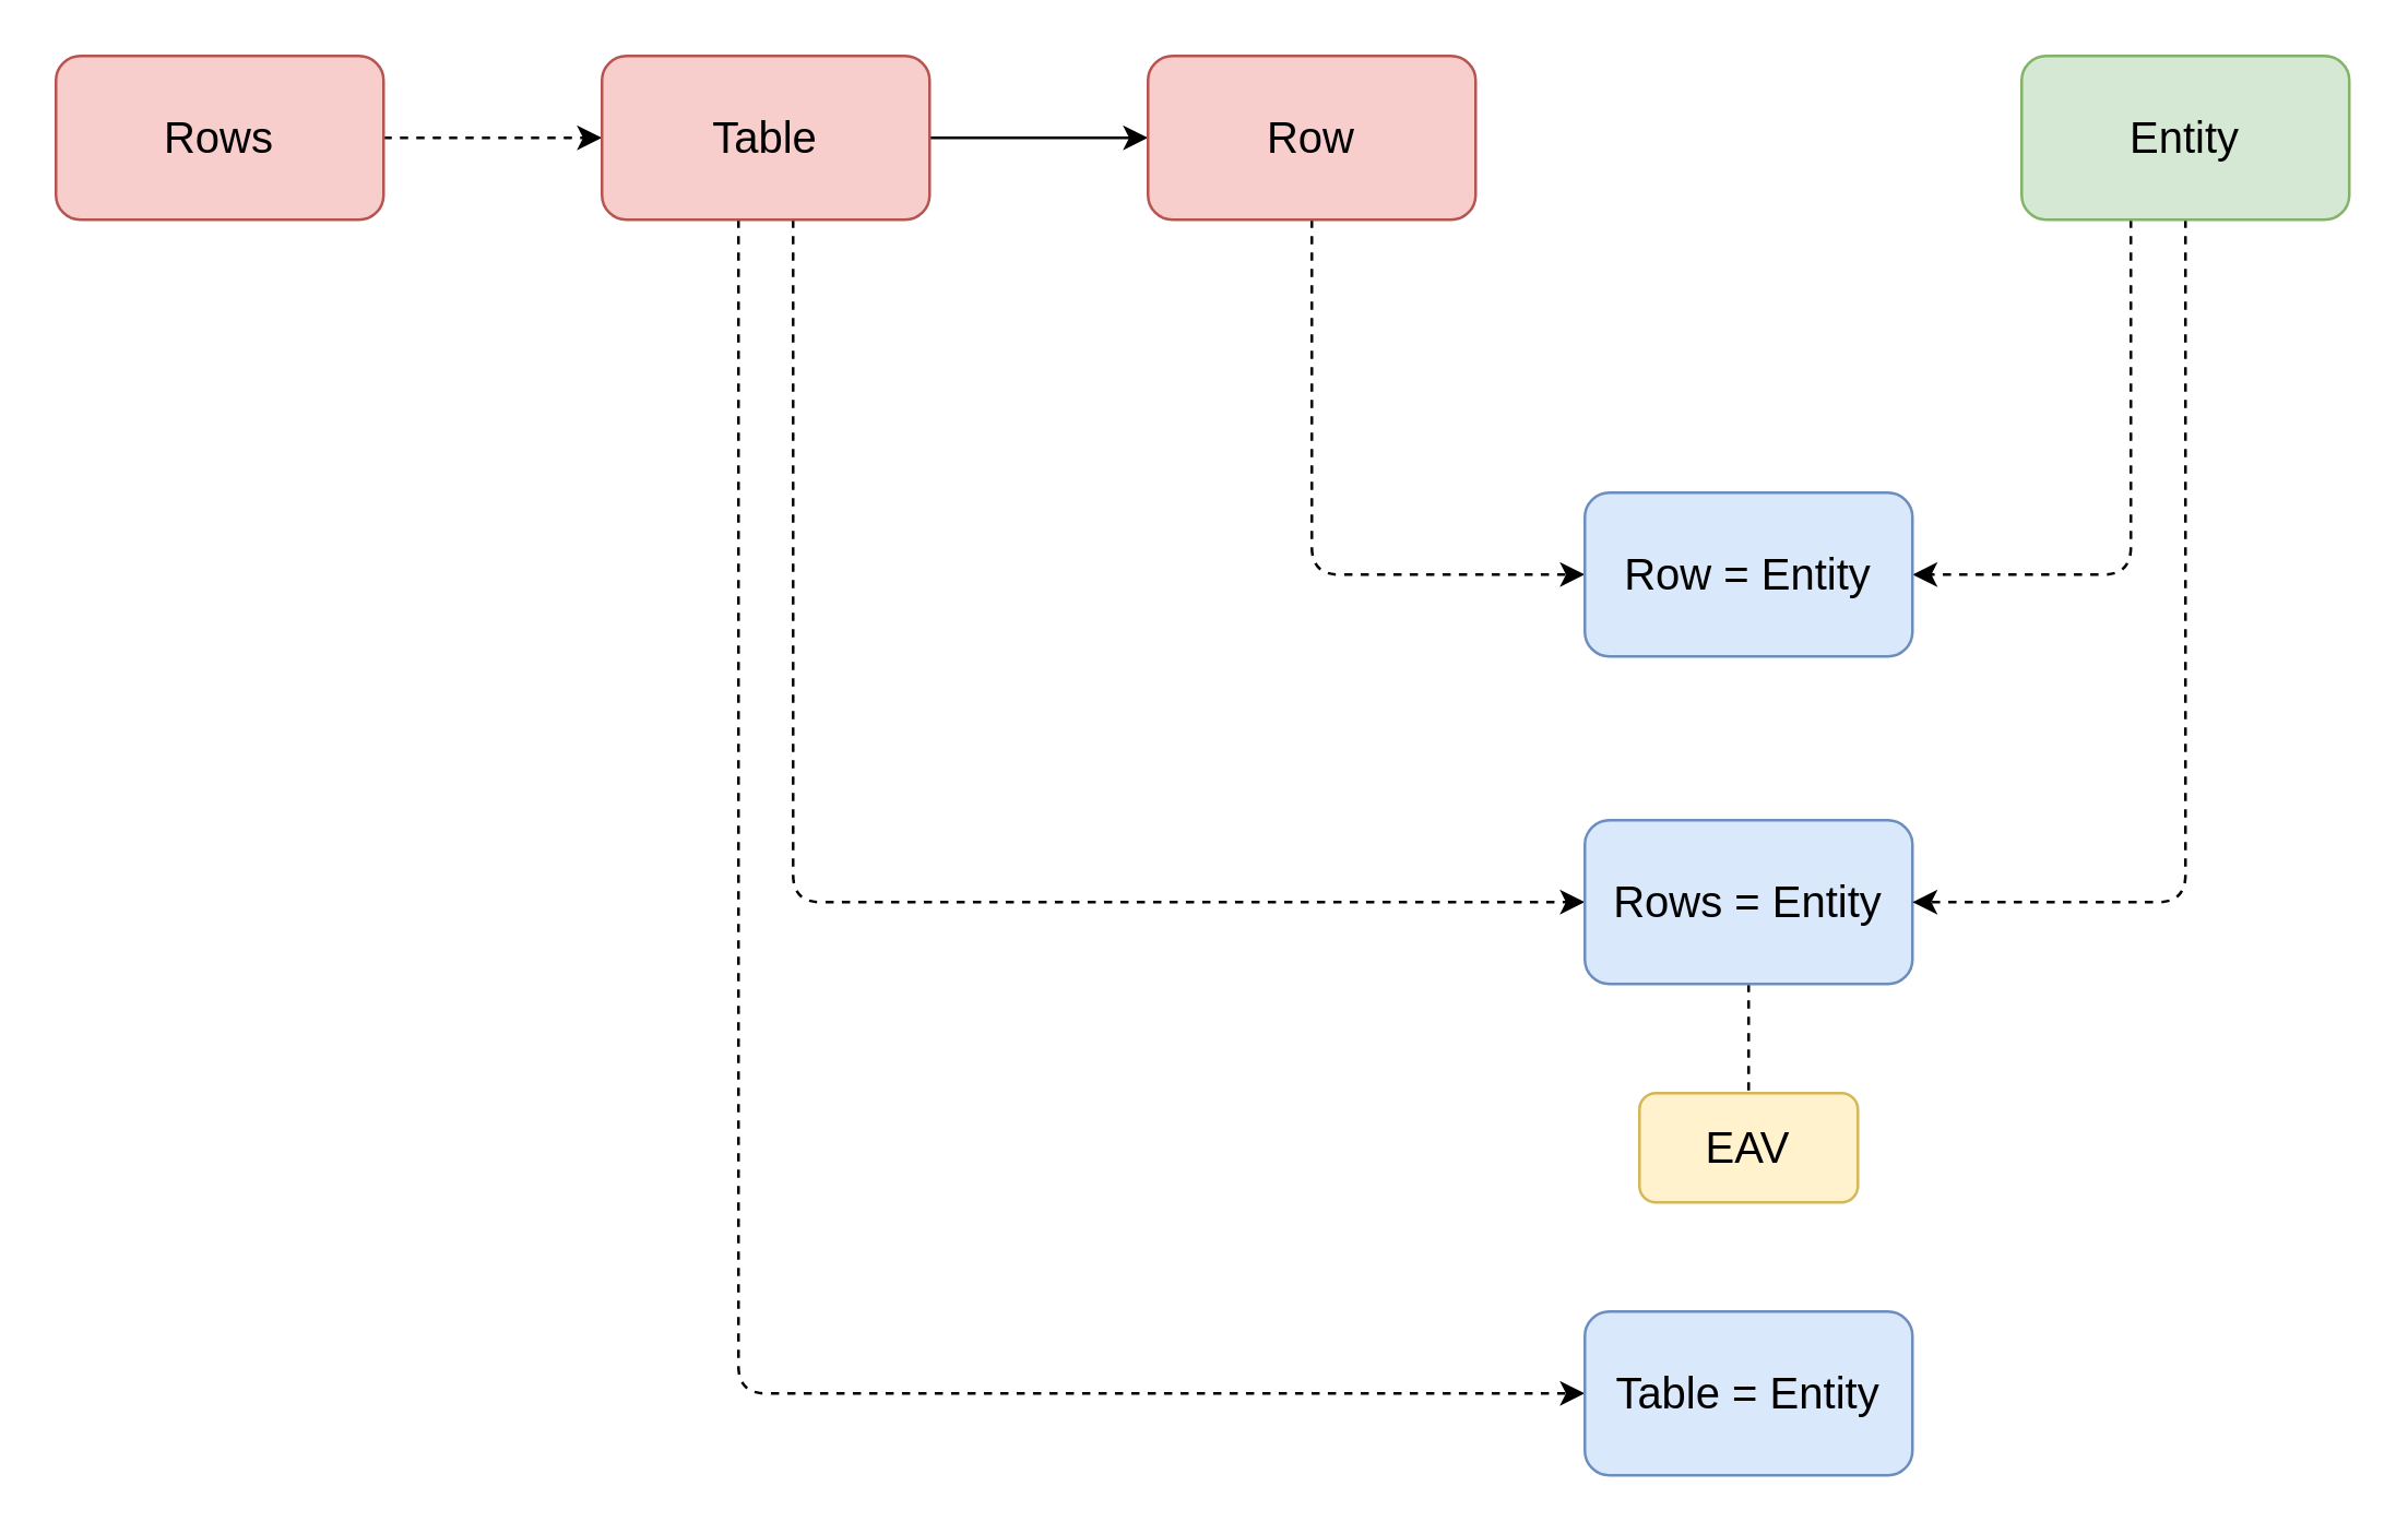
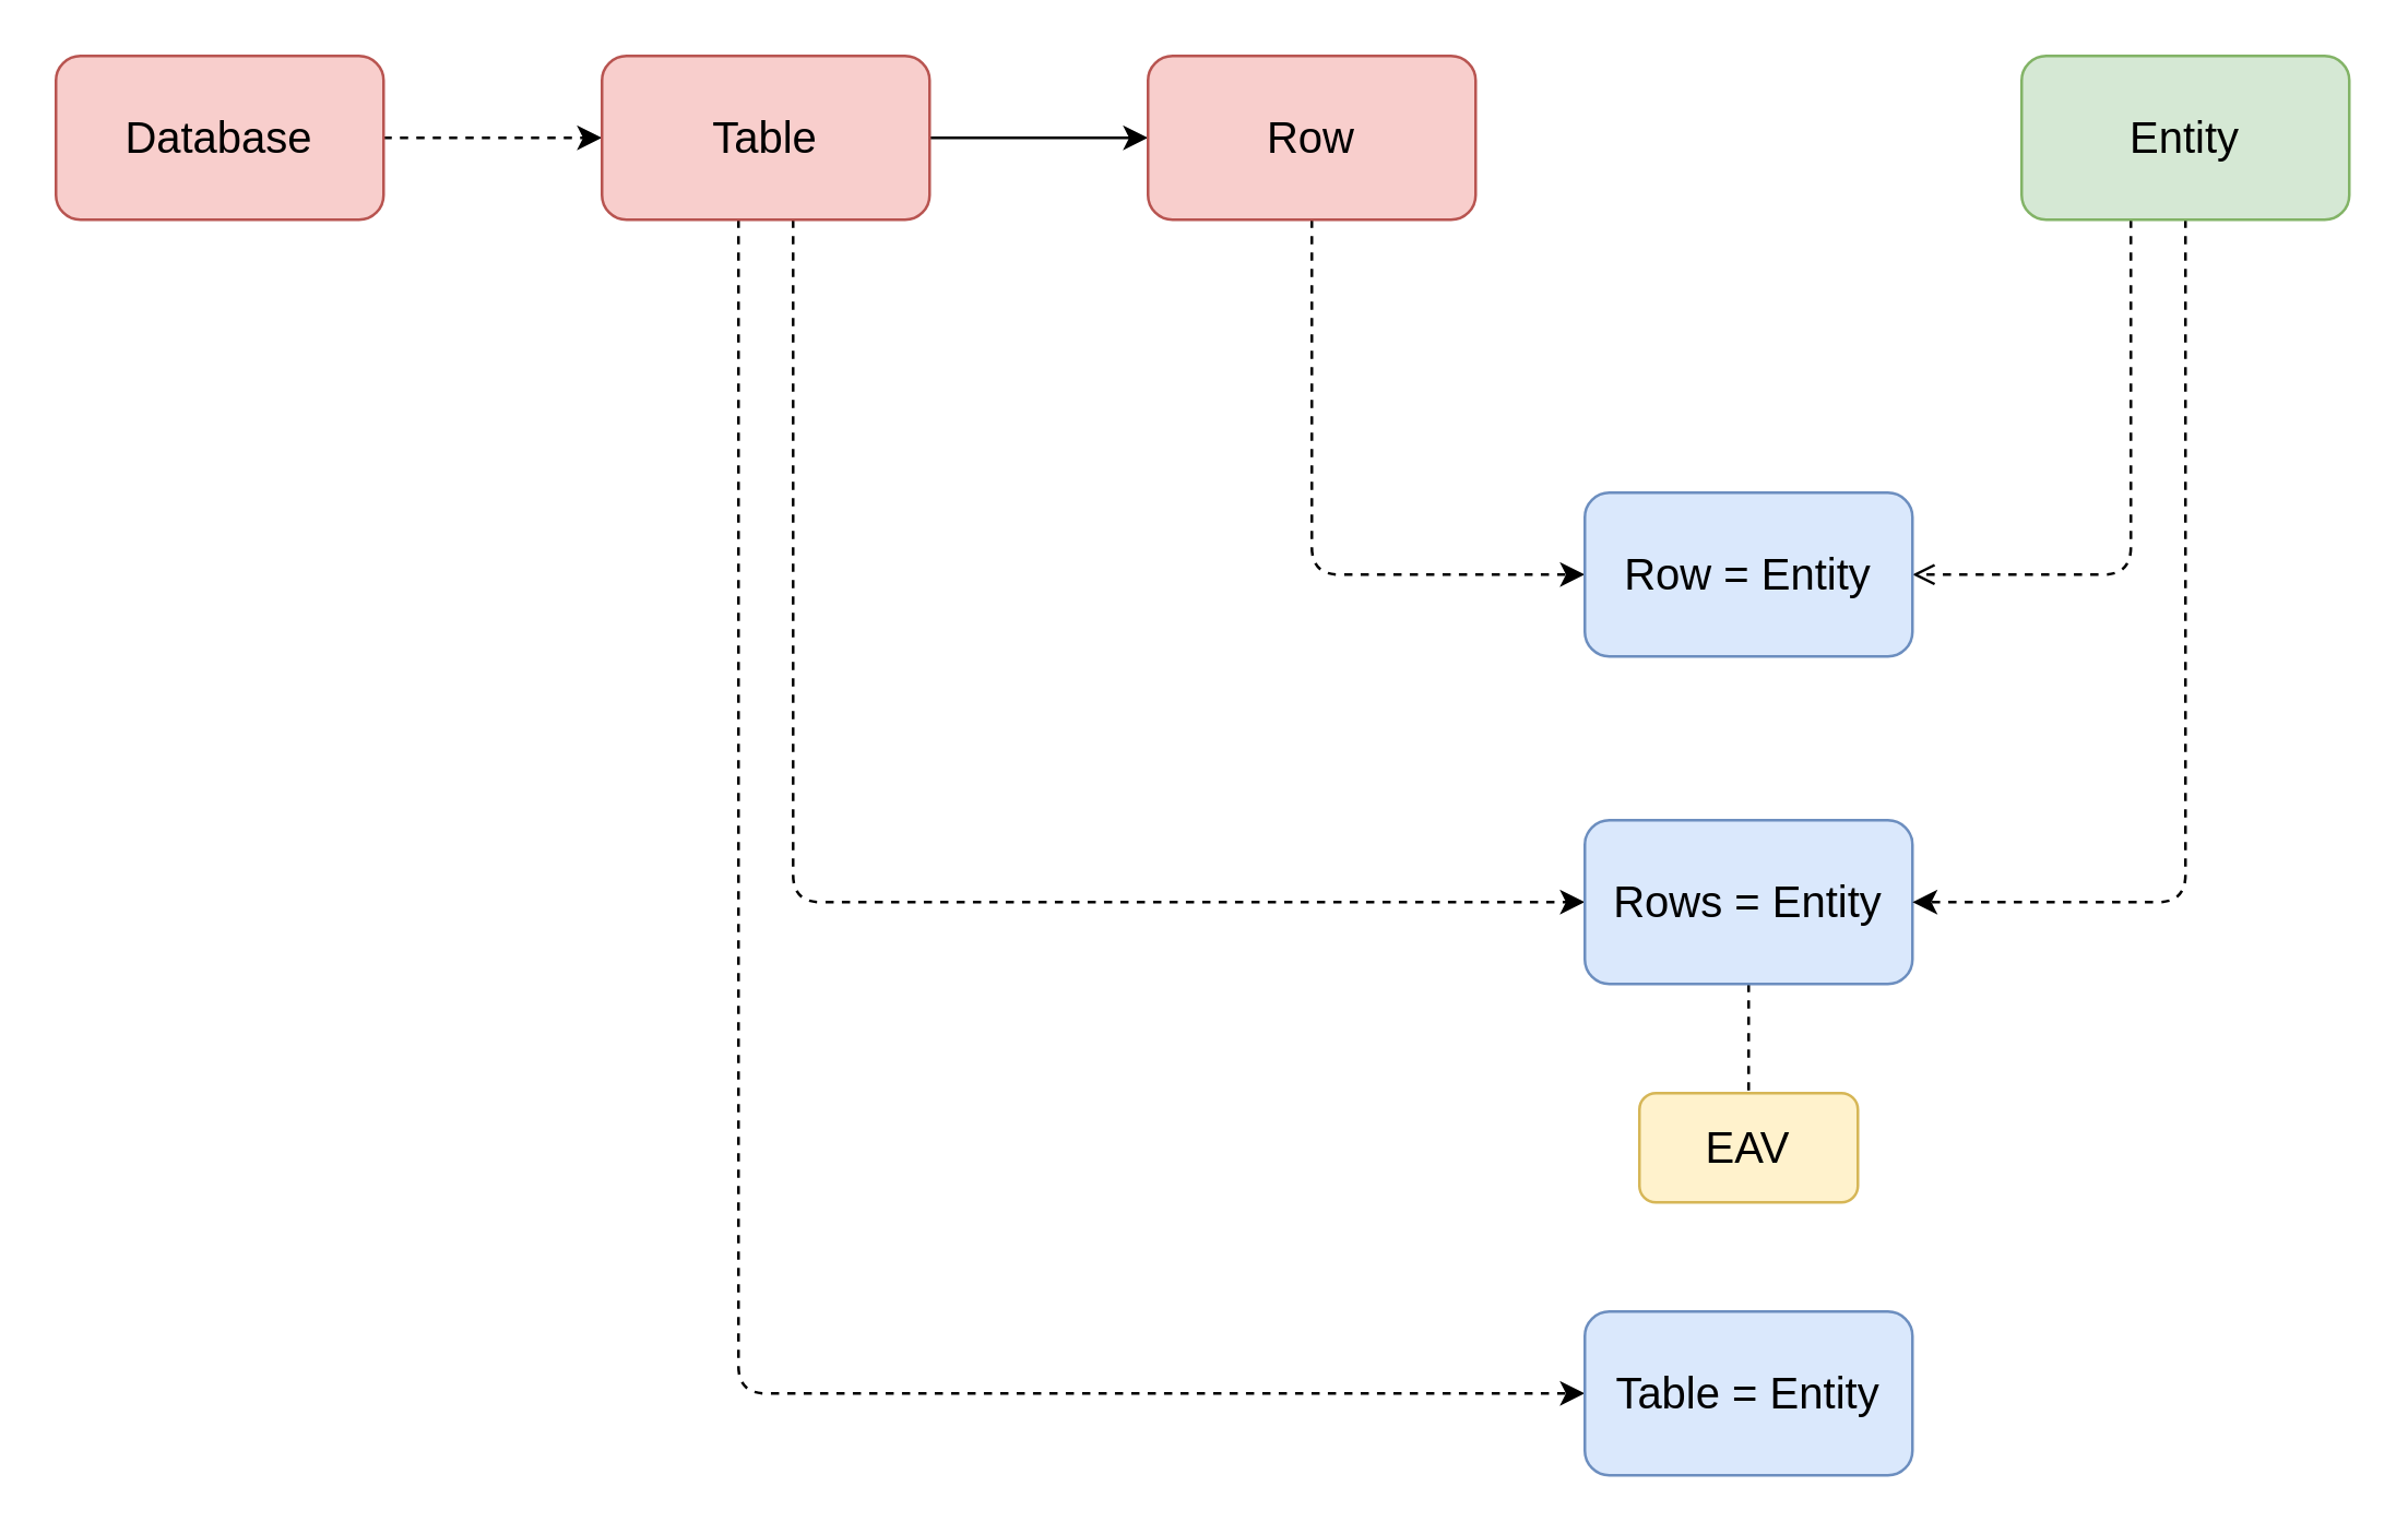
  <mxCell id="0" />
  <mxCell id="1" parent="0" />
  <mxCell id="2" style="edgeStyle=orthogonalEdgeStyle;rounded=0;orthogonalLoop=1;jettySize=auto;html=1;fontSize=16;dashed=1;" edge="1" parent="1" source="3" target="7"><mxGeometry relative="1" as="geometry" /></mxCell>
- <mxCell id="3" value="Rows" style="rounded=1;whiteSpace=wrap;html=1;fontSize=16;fillColor=#f8cecc;strokeColor=#b85450;" vertex="1" parent="1"><mxGeometry x="20" y="20" width="120" height="60" as="geometry" /></mxCell>
+ <mxCell id="3" value="Database" style="rounded=1;whiteSpace=wrap;html=1;fontSize=16;fillColor=#f8cecc;strokeColor=#b85450;" vertex="1" parent="1"><mxGeometry x="20" y="20" width="120" height="60" as="geometry" /></mxCell>
  <mxCell id="4" style="edgeStyle=orthogonalEdgeStyle;rounded=0;orthogonalLoop=1;jettySize=auto;html=1;fontSize=16;" edge="1" parent="1" source="7" target="9"><mxGeometry relative="1" as="geometry" /></mxCell>
  <mxCell id="5" style="edgeStyle=orthogonalEdgeStyle;rounded=1;orthogonalLoop=1;jettySize=auto;html=1;fontSize=16;dashed=1;" edge="1" parent="1" source="7" target="11"><mxGeometry relative="1" as="geometry"><Array as="points"><mxPoint x="290" y="330" /></Array></mxGeometry></mxCell>
  <mxCell id="6" style="edgeStyle=orthogonalEdgeStyle;rounded=1;orthogonalLoop=1;jettySize=auto;html=1;fontSize=16;dashed=1;" edge="1" parent="1" source="7" target="12"><mxGeometry relative="1" as="geometry"><Array as="points"><mxPoint x="270" y="510" /></Array></mxGeometry></mxCell>
  <mxCell id="7" value="Table" style="rounded=1;whiteSpace=wrap;html=1;fontSize=16;fillColor=#f8cecc;strokeColor=#b85450;" vertex="1" parent="1"><mxGeometry x="220" y="20" width="120" height="60" as="geometry" /></mxCell>
  <mxCell id="8" style="edgeStyle=orthogonalEdgeStyle;rounded=1;orthogonalLoop=1;jettySize=auto;html=1;fontSize=16;dashed=1;" edge="1" parent="1" source="9" target="16"><mxGeometry relative="1" as="geometry"><Array as="points"><mxPoint x="480" y="210" /></Array></mxGeometry></mxCell>
  <mxCell id="9" value="Row" style="rounded=1;whiteSpace=wrap;html=1;fontSize=16;fillColor=#f8cecc;strokeColor=#b85450;" vertex="1" parent="1"><mxGeometry x="420" y="20" width="120" height="60" as="geometry" /></mxCell>
  <mxCell id="10" style="edgeStyle=orthogonalEdgeStyle;rounded=1;orthogonalLoop=1;jettySize=auto;html=1;dashed=1;fontSize=16;endArrow=none;endFill=0;" edge="1" parent="1" source="11" target="17"><mxGeometry relative="1" as="geometry" /></mxCell>
  <mxCell id="11" value="Rows = Entity" style="rounded=1;whiteSpace=wrap;html=1;fontSize=16;fillColor=#dae8fc;strokeColor=#6c8ebf;" vertex="1" parent="1"><mxGeometry x="580" y="300" width="120" height="60" as="geometry" /></mxCell>
  <mxCell id="12" value="Table = Entity" style="rounded=1;whiteSpace=wrap;html=1;fontSize=16;fillColor=#dae8fc;strokeColor=#6c8ebf;" vertex="1" parent="1"><mxGeometry x="580" y="480" width="120" height="60" as="geometry" /></mxCell>
- <mxCell id="13" style="edgeStyle=orthogonalEdgeStyle;rounded=1;orthogonalLoop=1;jettySize=auto;html=1;fontSize=16;dashed=1;" edge="1" parent="1" source="15" target="16"><mxGeometry relative="1" as="geometry"><Array as="points"><mxPoint x="780" y="210" /></Array></mxGeometry></mxCell>
+ <mxCell id="13" style="edgeStyle=orthogonalEdgeStyle;rounded=1;orthogonalLoop=1;jettySize=auto;html=1;fontSize=16;dashed=1;endArrow=open;" edge="1" parent="1" source="15" target="16"><mxGeometry relative="1" as="geometry"><Array as="points"><mxPoint x="780" y="210" /></Array></mxGeometry></mxCell>
  <mxCell id="14" style="edgeStyle=orthogonalEdgeStyle;rounded=1;orthogonalLoop=1;jettySize=auto;html=1;fontSize=16;dashed=1;" edge="1" parent="1" source="15" target="11"><mxGeometry relative="1" as="geometry"><Array as="points"><mxPoint x="800" y="330" /></Array></mxGeometry></mxCell>
  <mxCell id="15" value="Entity" style="rounded=1;whiteSpace=wrap;html=1;fontSize=16;fillColor=#d5e8d4;strokeColor=#82b366;" vertex="1" parent="1"><mxGeometry x="740" y="20" width="120" height="60" as="geometry" /></mxCell>
  <mxCell id="16" value="Row = Entity" style="rounded=1;whiteSpace=wrap;html=1;fontSize=16;fillColor=#dae8fc;strokeColor=#6c8ebf;" vertex="1" parent="1"><mxGeometry x="580" y="180" width="120" height="60" as="geometry" /></mxCell>
  <mxCell id="17" value="EAV" style="rounded=1;whiteSpace=wrap;html=1;fontSize=16;fillColor=#fff2cc;strokeColor=#d6b656;" vertex="1" parent="1"><mxGeometry x="600" y="400" width="80" height="40" as="geometry" /></mxCell>
